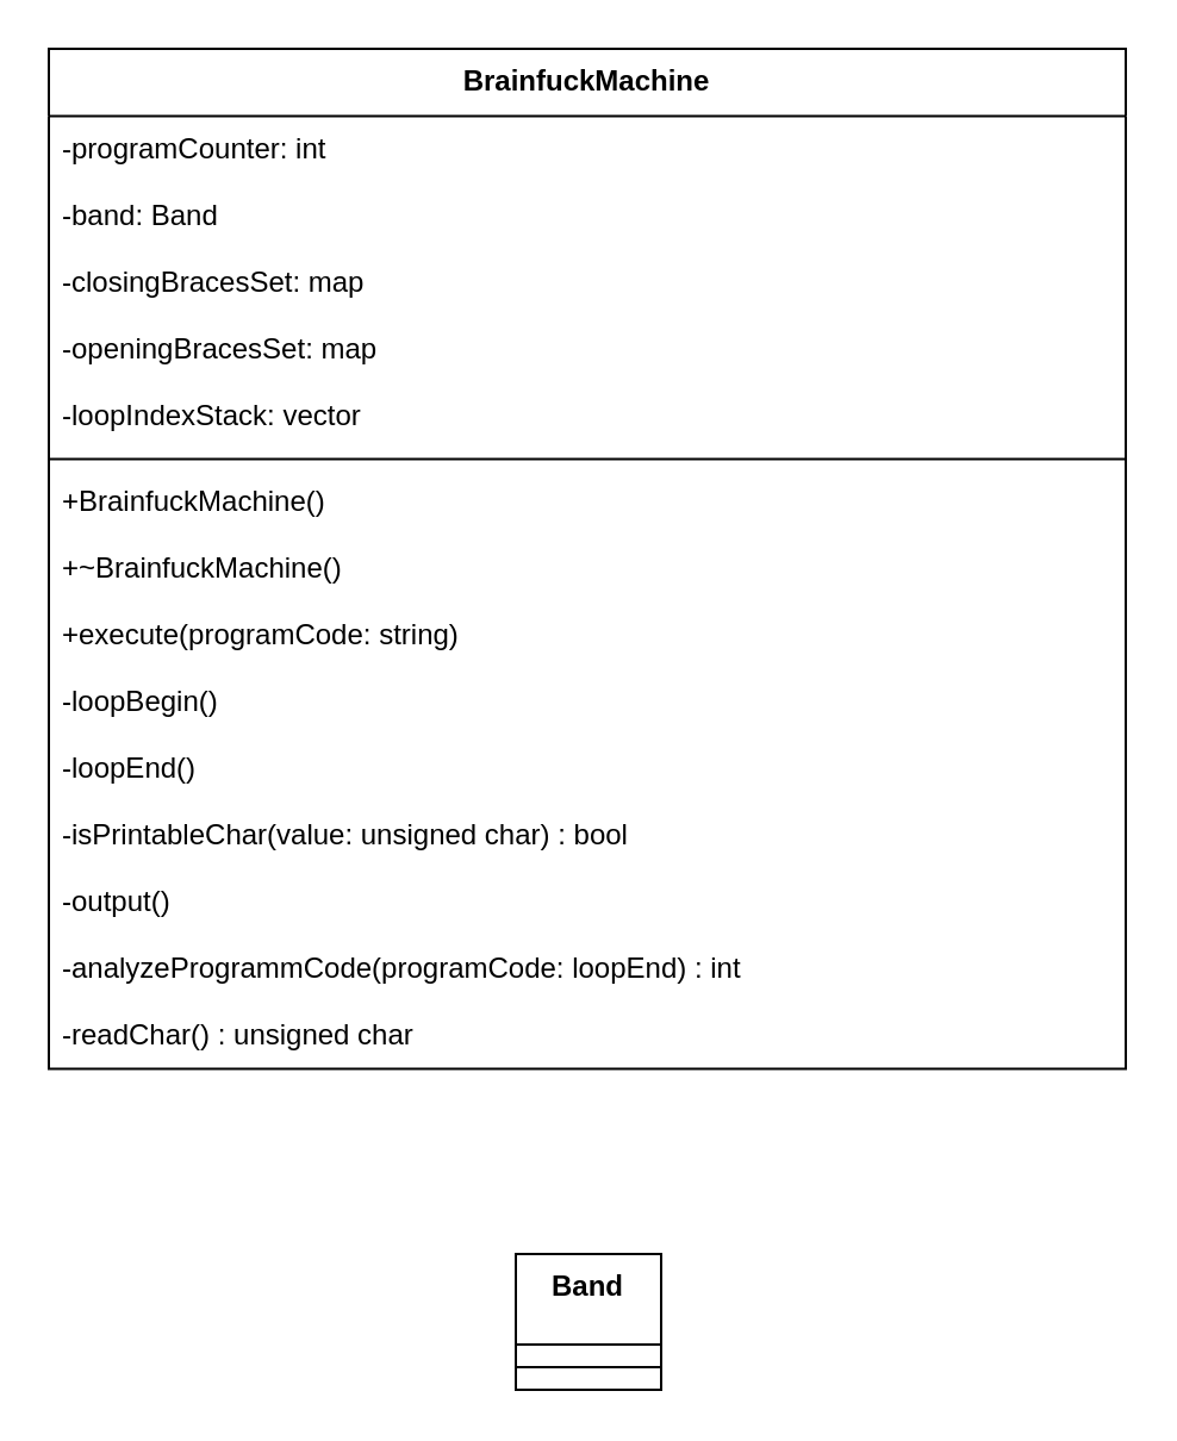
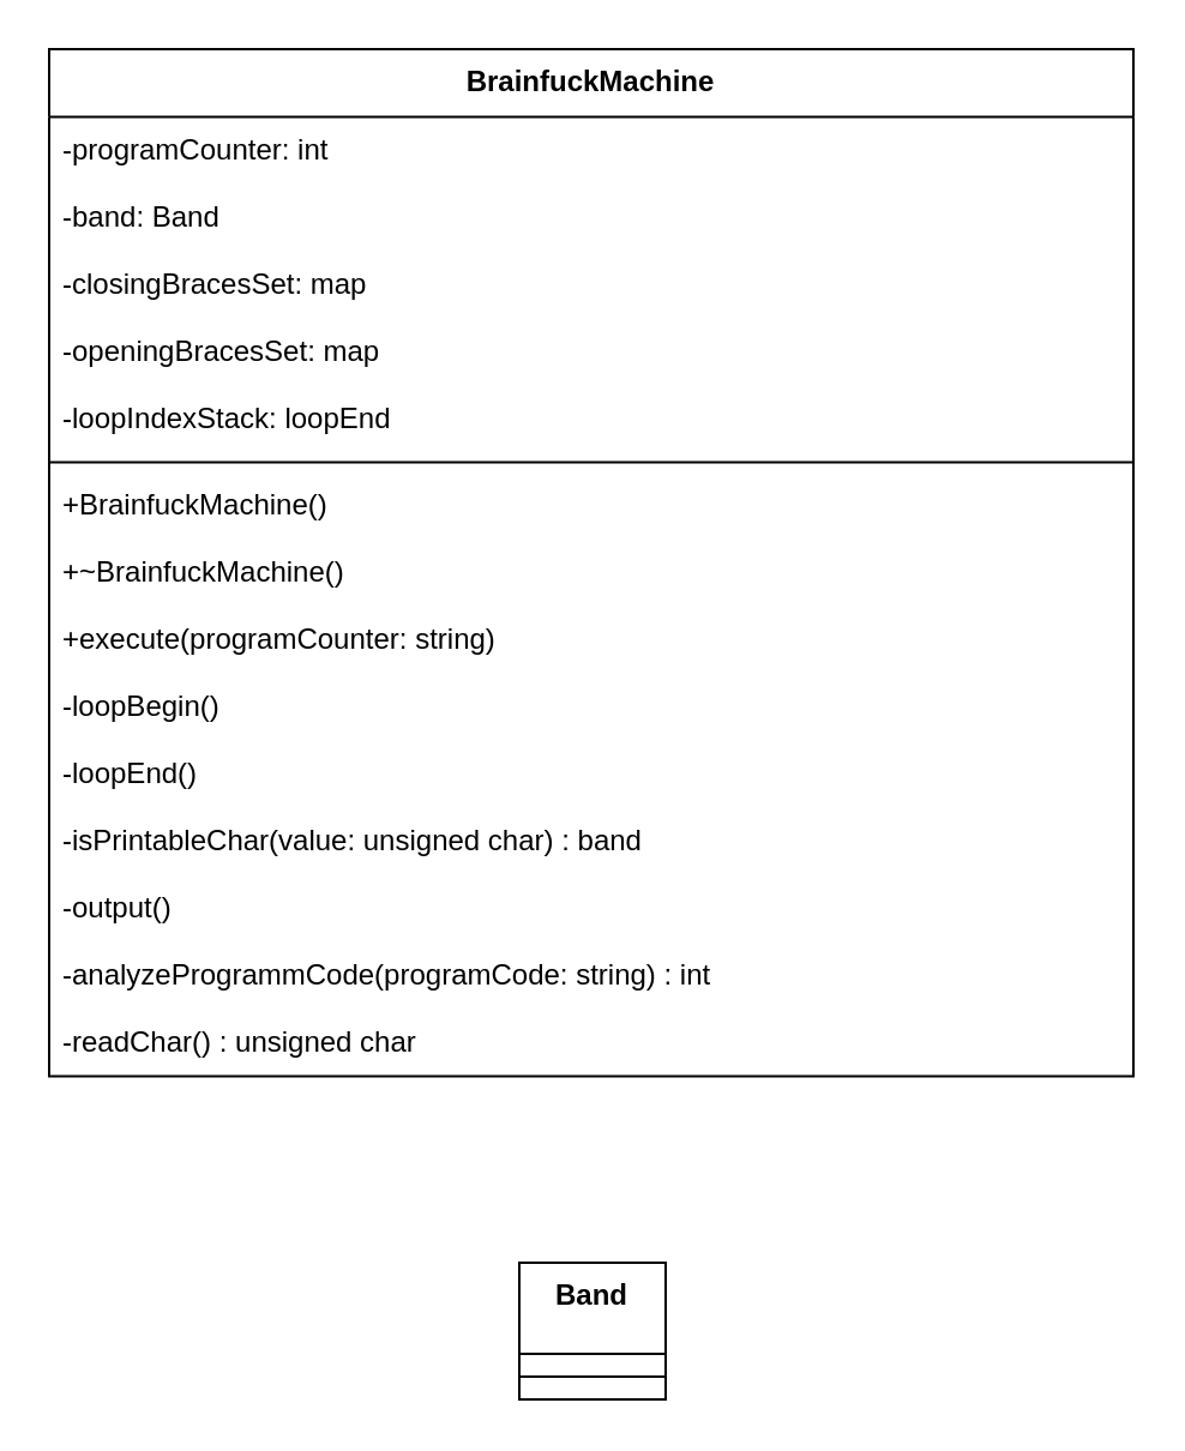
  <mxCell id="0" />
  <mxCell id="1" parent="0" />
  <mxCell id="2" value="BrainfuckMachine" style="swimlane;fontStyle=1;align=center;verticalAlign=top;childLayout=stackLayout;horizontal=1;startSize=28.267;horizontalStack=0;resizeParent=1;resizeParentMax=0;resizeLast=0;collapsible=0;marginBottom=0;" vertex="1" parent="1"><mxGeometry x="20" y="20" width="452" height="428.267" as="geometry" /></mxCell>
  <mxCell id="3" value="-programCounter: int" style="text;strokeColor=none;fillColor=none;align=left;verticalAlign=top;spacingLeft=4;spacingRight=4;overflow=hidden;rotatable=0;points=[[0,0.5],[1,0.5]];portConstraint=eastwest;" vertex="1" parent="2"><mxGeometry y="28.267" width="452" height="28" as="geometry" /></mxCell>
  <mxCell id="4" value="-band: Band" style="text;strokeColor=none;fillColor=none;align=left;verticalAlign=top;spacingLeft=4;spacingRight=4;overflow=hidden;rotatable=0;points=[[0,0.5],[1,0.5]];portConstraint=eastwest;" vertex="1" parent="2"><mxGeometry y="56.267" width="452" height="28" as="geometry" /></mxCell>
  <mxCell id="5" value="-closingBracesSet: map" style="text;strokeColor=none;fillColor=none;align=left;verticalAlign=top;spacingLeft=4;spacingRight=4;overflow=hidden;rotatable=0;points=[[0,0.5],[1,0.5]];portConstraint=eastwest;" vertex="1" parent="2"><mxGeometry y="84.267" width="452" height="28" as="geometry" /></mxCell>
  <mxCell id="6" value="-openingBracesSet: map" style="text;strokeColor=none;fillColor=none;align=left;verticalAlign=top;spacingLeft=4;spacingRight=4;overflow=hidden;rotatable=0;points=[[0,0.5],[1,0.5]];portConstraint=eastwest;" vertex="1" parent="2"><mxGeometry y="112.267" width="452" height="28" as="geometry" /></mxCell>
- <mxCell id="7" value="-loopIndexStack: vector" style="text;strokeColor=none;fillColor=none;align=left;verticalAlign=top;spacingLeft=4;spacingRight=4;overflow=hidden;rotatable=0;points=[[0,0.5],[1,0.5]];portConstraint=eastwest;" vertex="1" parent="2"><mxGeometry y="140.267" width="452" height="28" as="geometry" /></mxCell>
+ <mxCell id="7" value="-loopIndexStack: loopEnd" style="text;strokeColor=none;fillColor=none;align=left;verticalAlign=top;spacingLeft=4;spacingRight=4;overflow=hidden;rotatable=0;points=[[0,0.5],[1,0.5]];portConstraint=eastwest;" vertex="1" parent="2"><mxGeometry y="140.267" width="452" height="28" as="geometry" /></mxCell>
  <mxCell id="8" style="line;strokeWidth=1;fillColor=none;align=left;verticalAlign=middle;spacingTop=-1;spacingLeft=3;spacingRight=3;rotatable=0;labelPosition=right;points=[];portConstraint=eastwest;strokeColor=inherit;" vertex="1" parent="2"><mxGeometry y="168.267" width="452" height="8" as="geometry" /></mxCell>
  <mxCell id="9" value="+BrainfuckMachine()" style="text;strokeColor=none;fillColor=none;align=left;verticalAlign=top;spacingLeft=4;spacingRight=4;overflow=hidden;rotatable=0;points=[[0,0.5],[1,0.5]];portConstraint=eastwest;" vertex="1" parent="2"><mxGeometry y="176.267" width="452" height="28" as="geometry" /></mxCell>
  <mxCell id="10" value="+~BrainfuckMachine()" style="text;strokeColor=none;fillColor=none;align=left;verticalAlign=top;spacingLeft=4;spacingRight=4;overflow=hidden;rotatable=0;points=[[0,0.5],[1,0.5]];portConstraint=eastwest;" vertex="1" parent="2"><mxGeometry y="204.267" width="452" height="28" as="geometry" /></mxCell>
- <mxCell id="11" value="+execute(programCode: string)" style="text;strokeColor=none;fillColor=none;align=left;verticalAlign=top;spacingLeft=4;spacingRight=4;overflow=hidden;rotatable=0;points=[[0,0.5],[1,0.5]];portConstraint=eastwest;" vertex="1" parent="2"><mxGeometry y="232.267" width="452" height="28" as="geometry" /></mxCell>
+ <mxCell id="11" value="+execute(programCounter: string)" style="text;strokeColor=none;fillColor=none;align=left;verticalAlign=top;spacingLeft=4;spacingRight=4;overflow=hidden;rotatable=0;points=[[0,0.5],[1,0.5]];portConstraint=eastwest;" vertex="1" parent="2"><mxGeometry y="232.267" width="452" height="28" as="geometry" /></mxCell>
  <mxCell id="12" value="-loopBegin()" style="text;strokeColor=none;fillColor=none;align=left;verticalAlign=top;spacingLeft=4;spacingRight=4;overflow=hidden;rotatable=0;points=[[0,0.5],[1,0.5]];portConstraint=eastwest;" vertex="1" parent="2"><mxGeometry y="260.267" width="452" height="28" as="geometry" /></mxCell>
  <mxCell id="13" value="-loopEnd()" style="text;strokeColor=none;fillColor=none;align=left;verticalAlign=top;spacingLeft=4;spacingRight=4;overflow=hidden;rotatable=0;points=[[0,0.5],[1,0.5]];portConstraint=eastwest;" vertex="1" parent="2"><mxGeometry y="288.267" width="452" height="28" as="geometry" /></mxCell>
- <mxCell id="14" value="-isPrintableChar(value: unsigned char) : bool" style="text;strokeColor=none;fillColor=none;align=left;verticalAlign=top;spacingLeft=4;spacingRight=4;overflow=hidden;rotatable=0;points=[[0,0.5],[1,0.5]];portConstraint=eastwest;" vertex="1" parent="2"><mxGeometry y="316.267" width="452" height="28" as="geometry" /></mxCell>
+ <mxCell id="14" value="-isPrintableChar(value: unsigned char) : band" style="text;strokeColor=none;fillColor=none;align=left;verticalAlign=top;spacingLeft=4;spacingRight=4;overflow=hidden;rotatable=0;points=[[0,0.5],[1,0.5]];portConstraint=eastwest;" vertex="1" parent="2"><mxGeometry y="316.267" width="452" height="28" as="geometry" /></mxCell>
  <mxCell id="15" value="-output()" style="text;strokeColor=none;fillColor=none;align=left;verticalAlign=top;spacingLeft=4;spacingRight=4;overflow=hidden;rotatable=0;points=[[0,0.5],[1,0.5]];portConstraint=eastwest;" vertex="1" parent="2"><mxGeometry y="344.267" width="452" height="28" as="geometry" /></mxCell>
- <mxCell id="16" value="-analyzeProgrammCode(programCode: loopEnd) : int" style="text;strokeColor=none;fillColor=none;align=left;verticalAlign=top;spacingLeft=4;spacingRight=4;overflow=hidden;rotatable=0;points=[[0,0.5],[1,0.5]];portConstraint=eastwest;" vertex="1" parent="2"><mxGeometry y="372.267" width="452" height="28" as="geometry" /></mxCell>
+ <mxCell id="16" value="-analyzeProgrammCode(programCode: string) : int" style="text;strokeColor=none;fillColor=none;align=left;verticalAlign=top;spacingLeft=4;spacingRight=4;overflow=hidden;rotatable=0;points=[[0,0.5],[1,0.5]];portConstraint=eastwest;" vertex="1" parent="2"><mxGeometry y="372.267" width="452" height="28" as="geometry" /></mxCell>
  <mxCell id="17" value="-readChar() : unsigned char" style="text;strokeColor=none;fillColor=none;align=left;verticalAlign=top;spacingLeft=4;spacingRight=4;overflow=hidden;rotatable=0;points=[[0,0.5],[1,0.5]];portConstraint=eastwest;" vertex="1" parent="2"><mxGeometry y="400.267" width="452" height="28" as="geometry" /></mxCell>
  <mxCell id="18" value="Band" style="swimlane;fontStyle=1;align=center;verticalAlign=top;childLayout=stackLayout;horizontal=1;startSize=38;horizontalStack=0;resizeParent=1;resizeParentMax=0;resizeLast=0;collapsible=0;marginBottom=0;" vertex="1" parent="1"><mxGeometry x="216" y="526" width="61" height="57" as="geometry" /></mxCell>
  <mxCell id="19" style="line;strokeWidth=1;fillColor=none;align=left;verticalAlign=middle;spacingTop=-1;spacingLeft=3;spacingRight=3;rotatable=0;labelPosition=right;points=[];portConstraint=eastwest;strokeColor=inherit;" vertex="1" parent="18"><mxGeometry y="38" width="61" height="19" as="geometry" /></mxCell>
